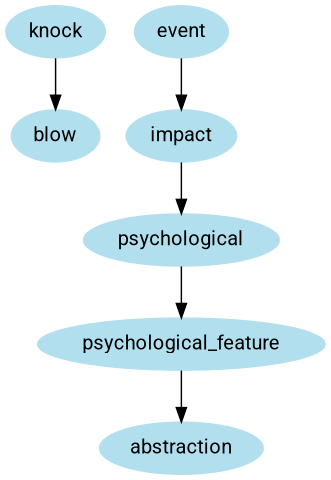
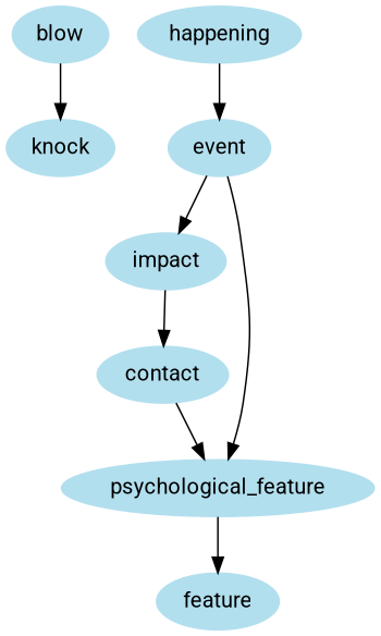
  digraph {
    fontname=Roboto
    node [color=lightblue2 fontname=Roboto style=filled]
    edge [fontname=Roboto]
    knock
    blow
    impact
-   contact [label=psychological]
+   contact
    psychological_feature
+   happening
    event
-   abstraction
-   knock -> blow
+   abstraction [label=feature]
+   blow -> knock
    impact -> contact
    contact -> psychological_feature
    psychological_feature -> abstraction
+   happening -> event
    event -> impact
+   event -> psychological_feature
  }
